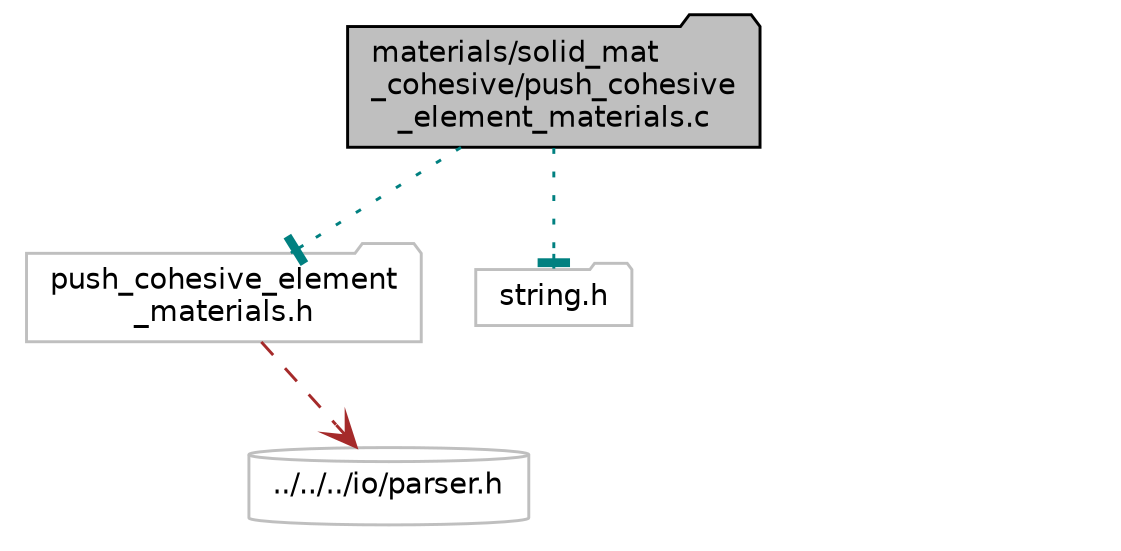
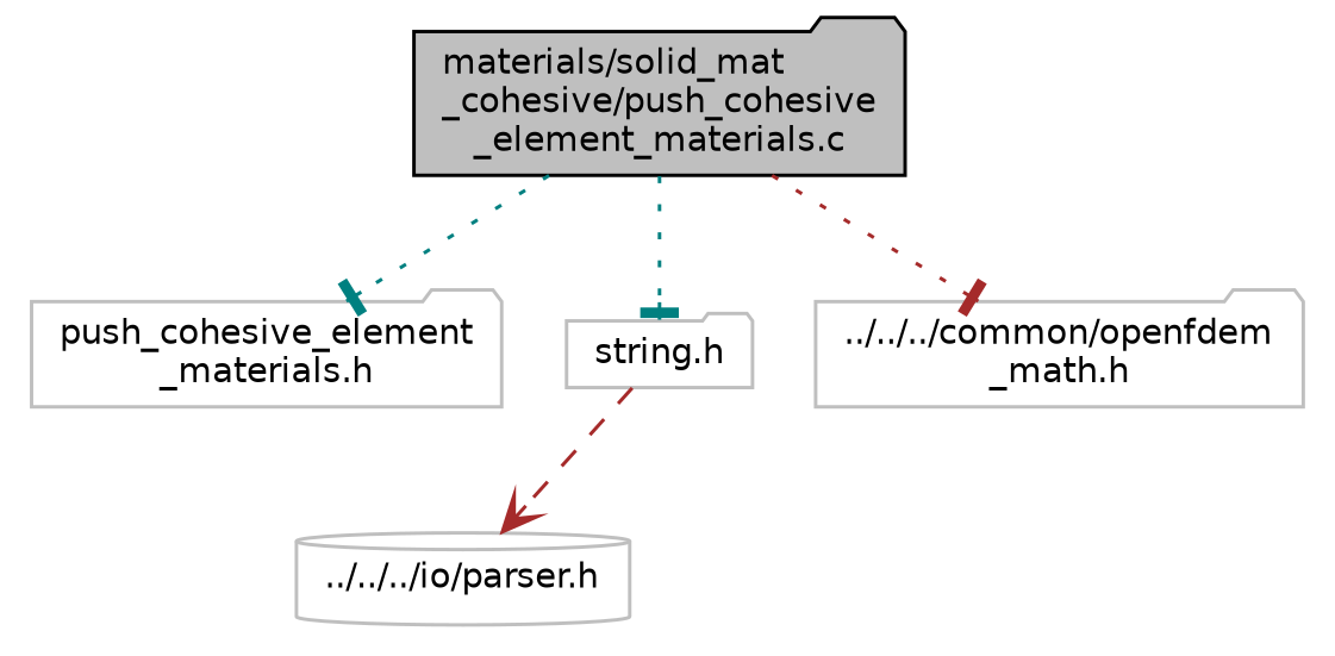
  digraph {
    node [color=grey75 fillcolor=white fontname=Helvetica fontsize=10 shape=folder style=filled]
    edge [arrowhead=tee color=teal fontname=Helvetica fontsize=10 labelfontname=Helvetica labelfontsize=10 style=dotted]
    n1 [color=black fillcolor=grey75 fontcolor=black height=0.2 label="materials/solid_mat\l_cohesive/push_cohesive\l_element_materials.c" width=0.4]
    n2 [height=0.2 label="push_cohesive_element\l_materials.h" width=0.4]
    n3 [height=0.2 label="string.h" width=0.4]
+   n4 [height=0.2 label="../../../common/openfdem\l_math.h" width=0.4]
    n5 [height=0.2 label="../../../io/parser.h" shape=cylinder width=0.4]
    n1 -> n2
    n1 -> n3
-   n2 -> n5 [arrowhead=vee color=brown style=dashed]
+   n1 -> n4 [color=brown]
+   n3 -> n5 [arrowhead=vee color=brown style=dashed]
  }
